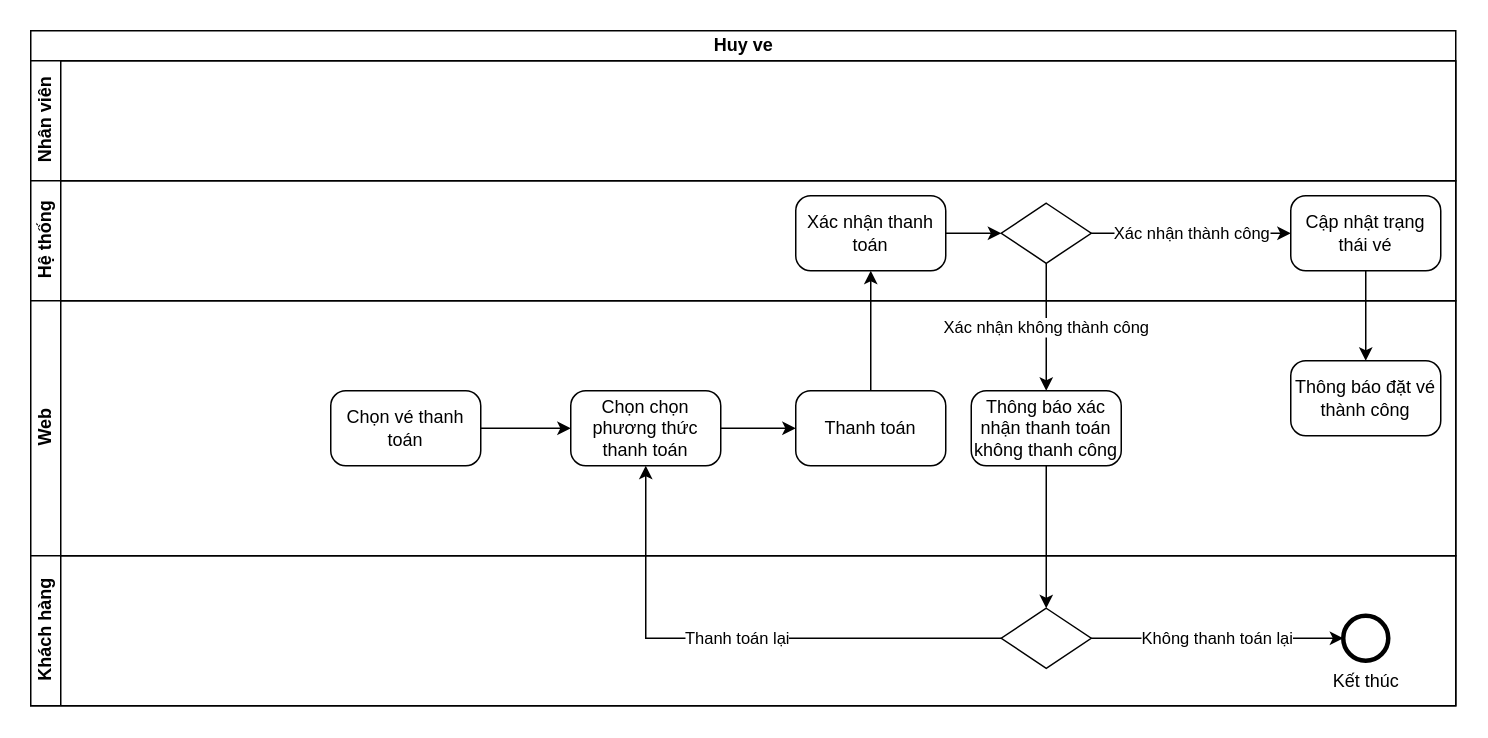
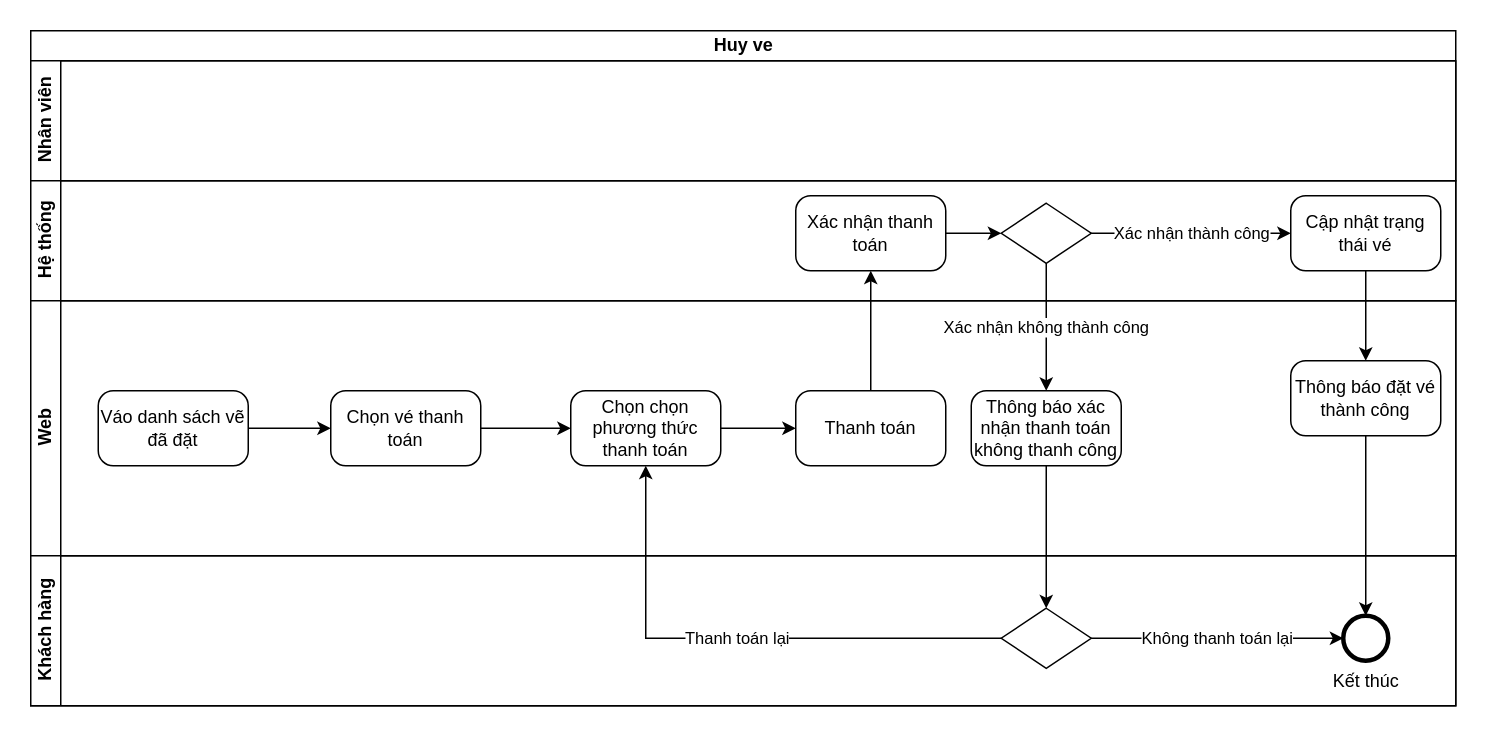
  <mxCell id="0" />
  <mxCell id="1" parent="0" />
  <mxCell id="2" value="Huy ve" style="swimlane;childLayout=stackLayout;resizeParent=1;resizeParentMax=0;horizontal=1;startSize=20;horizontalStack=0;html=1;" vertex="1" parent="1"><mxGeometry x="20" y="20" width="950" height="450" as="geometry" /></mxCell>
  <mxCell id="3" value="Nhân viên" style="swimlane;startSize=20;horizontal=0;html=1;" vertex="1" parent="2"><mxGeometry y="20" width="950" height="80" as="geometry" /></mxCell>
  <mxCell id="4" value="Hệ thống" style="swimlane;startSize=20;horizontal=0;html=1;" vertex="1" parent="2"><mxGeometry y="100" width="950" height="80" as="geometry" /></mxCell>
  <mxCell id="5" value="Xác nhận thanh toán" style="points=[[0.25,0,0],[0.5,0,0],[0.75,0,0],[1,0.25,0],[1,0.5,0],[1,0.75,0],[0.75,1,0],[0.5,1,0],[0.25,1,0],[0,0.75,0],[0,0.5,0],[0,0.25,0]];shape=mxgraph.bpmn.task;whiteSpace=wrap;rectStyle=rounded;size=10;html=1;container=1;expand=0;collapsible=0;taskMarker=abstract;" vertex="1" parent="4"><mxGeometry x="510" y="10" width="100" height="50" as="geometry" /></mxCell>
  <mxCell id="6" value="" style="rhombus;whiteSpace=wrap;html=1;" vertex="1" parent="4"><mxGeometry x="647" y="15" width="60" height="40" as="geometry" /></mxCell>
  <mxCell id="7" style="edgeStyle=orthogonalEdgeStyle;rounded=0;orthogonalLoop=1;jettySize=auto;html=1;entryX=0;entryY=0.5;entryDx=0;entryDy=0;" edge="1" parent="4" source="5" target="6"><mxGeometry relative="1" as="geometry" /></mxCell>
  <mxCell id="8" value="Cập nhật trạng thái vé" style="points=[[0.25,0,0],[0.5,0,0],[0.75,0,0],[1,0.25,0],[1,0.5,0],[1,0.75,0],[0.75,1,0],[0.5,1,0],[0.25,1,0],[0,0.75,0],[0,0.5,0],[0,0.25,0]];shape=mxgraph.bpmn.task;whiteSpace=wrap;rectStyle=rounded;size=10;html=1;container=1;expand=0;collapsible=0;taskMarker=abstract;" vertex="1" parent="4"><mxGeometry x="840" y="10" width="100" height="50" as="geometry" /></mxCell>
  <mxCell id="9" value="Xác nhận thành công" style="edgeStyle=orthogonalEdgeStyle;rounded=0;orthogonalLoop=1;jettySize=auto;html=1;" edge="1" parent="4" source="6" target="8"><mxGeometry relative="1" as="geometry" /></mxCell>
  <mxCell id="10" value="Web" style="swimlane;startSize=20;horizontal=0;html=1;" vertex="1" parent="2"><mxGeometry y="180" width="950" height="170" as="geometry" /></mxCell>
+ <mxCell id="11" value="Váo danh sách vẽ đã đặt" style="points=[[0.25,0,0],[0.5,0,0],[0.75,0,0],[1,0.25,0],[1,0.5,0],[1,0.75,0],[0.75,1,0],[0.5,1,0],[0.25,1,0],[0,0.75,0],[0,0.5,0],[0,0.25,0]];shape=mxgraph.bpmn.task;whiteSpace=wrap;rectStyle=rounded;size=10;html=1;container=1;expand=0;collapsible=0;taskMarker=abstract;" vertex="1" parent="10"><mxGeometry x="45" y="60" width="100" height="50" as="geometry" /></mxCell>
  <mxCell id="12" value="Chọn vé thanh toán" style="points=[[0.25,0,0],[0.5,0,0],[0.75,0,0],[1,0.25,0],[1,0.5,0],[1,0.75,0],[0.75,1,0],[0.5,1,0],[0.25,1,0],[0,0.75,0],[0,0.5,0],[0,0.25,0]];shape=mxgraph.bpmn.task;whiteSpace=wrap;rectStyle=rounded;size=10;html=1;container=1;expand=0;collapsible=0;taskMarker=abstract;" vertex="1" parent="10"><mxGeometry x="200" y="60" width="100" height="50" as="geometry" /></mxCell>
+ <mxCell id="13" style="edgeStyle=orthogonalEdgeStyle;rounded=0;orthogonalLoop=1;jettySize=auto;html=1;entryX=0;entryY=0.5;entryDx=0;entryDy=0;entryPerimeter=0;" edge="1" parent="10" source="11" target="12"><mxGeometry relative="1" as="geometry" /></mxCell>
  <mxCell id="14" value="Chọn chọn phương thức thanh toán" style="points=[[0.25,0,0],[0.5,0,0],[0.75,0,0],[1,0.25,0],[1,0.5,0],[1,0.75,0],[0.75,1,0],[0.5,1,0],[0.25,1,0],[0,0.75,0],[0,0.5,0],[0,0.25,0]];shape=mxgraph.bpmn.task;whiteSpace=wrap;rectStyle=rounded;size=10;html=1;container=1;expand=0;collapsible=0;taskMarker=abstract;" vertex="1" parent="10"><mxGeometry x="360" y="60" width="100" height="50" as="geometry" /></mxCell>
  <mxCell id="15" style="edgeStyle=orthogonalEdgeStyle;rounded=0;orthogonalLoop=1;jettySize=auto;html=1;entryX=0;entryY=0.5;entryDx=0;entryDy=0;entryPerimeter=0;" edge="1" parent="10" source="12" target="14"><mxGeometry relative="1" as="geometry" /></mxCell>
  <mxCell id="16" value="Thanh toán" style="points=[[0.25,0,0],[0.5,0,0],[0.75,0,0],[1,0.25,0],[1,0.5,0],[1,0.75,0],[0.75,1,0],[0.5,1,0],[0.25,1,0],[0,0.75,0],[0,0.5,0],[0,0.25,0]];shape=mxgraph.bpmn.task;whiteSpace=wrap;rectStyle=rounded;size=10;html=1;container=1;expand=0;collapsible=0;taskMarker=abstract;" vertex="1" parent="10"><mxGeometry x="510" y="60" width="100" height="50" as="geometry" /></mxCell>
  <mxCell id="17" style="edgeStyle=orthogonalEdgeStyle;rounded=0;orthogonalLoop=1;jettySize=auto;html=1;entryX=0;entryY=0.5;entryDx=0;entryDy=0;entryPerimeter=0;" edge="1" parent="10" source="14" target="16"><mxGeometry relative="1" as="geometry" /></mxCell>
  <mxCell id="18" value="Thông báo đặt vé thành công" style="points=[[0.25,0,0],[0.5,0,0],[0.75,0,0],[1,0.25,0],[1,0.5,0],[1,0.75,0],[0.75,1,0],[0.5,1,0],[0.25,1,0],[0,0.75,0],[0,0.5,0],[0,0.25,0]];shape=mxgraph.bpmn.task;whiteSpace=wrap;rectStyle=rounded;size=10;html=1;container=1;expand=0;collapsible=0;taskMarker=abstract;" vertex="1" parent="10"><mxGeometry x="840" y="40" width="100" height="50" as="geometry" /></mxCell>
  <mxCell id="19" value="Thông báo xác nhận thanh toán không thanh công" style="points=[[0.25,0,0],[0.5,0,0],[0.75,0,0],[1,0.25,0],[1,0.5,0],[1,0.75,0],[0.75,1,0],[0.5,1,0],[0.25,1,0],[0,0.75,0],[0,0.5,0],[0,0.25,0]];shape=mxgraph.bpmn.task;whiteSpace=wrap;rectStyle=rounded;size=10;html=1;container=1;expand=0;collapsible=0;taskMarker=abstract;" vertex="1" parent="10"><mxGeometry x="627" y="60" width="100" height="50" as="geometry" /></mxCell>
  <mxCell id="20" value="Khách hàng" style="swimlane;startSize=20;horizontal=0;html=1;" vertex="1" parent="2"><mxGeometry y="350" width="950" height="100" as="geometry" /></mxCell>
  <mxCell id="21" value="Kết thúc" style="points=[[0.145,0.145,0],[0.5,0,0],[0.855,0.145,0],[1,0.5,0],[0.855,0.855,0],[0.5,1,0],[0.145,0.855,0],[0,0.5,0]];shape=mxgraph.bpmn.event;html=1;verticalLabelPosition=bottom;labelBackgroundColor=#ffffff;verticalAlign=top;align=center;perimeter=ellipsePerimeter;outlineConnect=0;aspect=fixed;outline=end;symbol=terminate2;" vertex="1" parent="20"><mxGeometry x="875" y="40" width="30" height="30" as="geometry" /></mxCell>
  <mxCell id="22" value="" style="rhombus;whiteSpace=wrap;html=1;" vertex="1" parent="20"><mxGeometry x="647" y="35" width="60" height="40" as="geometry" /></mxCell>
  <mxCell id="23" value="Không thanh toán lại" style="edgeStyle=orthogonalEdgeStyle;rounded=0;orthogonalLoop=1;jettySize=auto;html=1;entryX=0;entryY=0.5;entryDx=0;entryDy=0;entryPerimeter=0;" edge="1" parent="20" source="22" target="21"><mxGeometry relative="1" as="geometry"><mxPoint as="offset" /></mxGeometry></mxCell>
  <mxCell id="24" style="edgeStyle=orthogonalEdgeStyle;rounded=0;orthogonalLoop=1;jettySize=auto;html=1;entryX=0.5;entryY=1;entryDx=0;entryDy=0;entryPerimeter=0;" edge="1" parent="2" source="16" target="5"><mxGeometry relative="1" as="geometry"><mxPoint x="560" y="230" as="targetPoint" /></mxGeometry></mxCell>
  <mxCell id="25" style="edgeStyle=orthogonalEdgeStyle;rounded=0;orthogonalLoop=1;jettySize=auto;html=1;entryX=0.5;entryY=0;entryDx=0;entryDy=0;entryPerimeter=0;" edge="1" parent="2" source="8" target="18"><mxGeometry relative="1" as="geometry"><mxPoint x="830" y="320" as="targetPoint" /></mxGeometry></mxCell>
  <mxCell id="26" value="Xác nhận không thành công" style="edgeStyle=orthogonalEdgeStyle;rounded=0;orthogonalLoop=1;jettySize=auto;html=1;exitX=0.5;exitY=1;exitDx=0;exitDy=0;" edge="1" parent="2" source="6" target="19"><mxGeometry relative="1" as="geometry"><mxPoint x="690" y="310" as="targetPoint" /></mxGeometry></mxCell>
  <mxCell id="27" style="edgeStyle=orthogonalEdgeStyle;rounded=0;orthogonalLoop=1;jettySize=auto;html=1;exitX=0.5;exitY=1;exitDx=0;exitDy=0;exitPerimeter=0;entryX=0.5;entryY=0;entryDx=0;entryDy=0;" edge="1" parent="2" source="19" target="22"><mxGeometry relative="1" as="geometry"><mxPoint x="690" y="470" as="targetPoint" /></mxGeometry></mxCell>
+ <mxCell id="28" style="edgeStyle=orthogonalEdgeStyle;rounded=0;orthogonalLoop=1;jettySize=auto;html=1;entryX=0.5;entryY=0;entryDx=0;entryDy=0;entryPerimeter=0;" edge="1" parent="2" source="18" target="21"><mxGeometry relative="1" as="geometry" /></mxCell>
  <mxCell id="29" value="Thanh toán lại" style="edgeStyle=orthogonalEdgeStyle;rounded=0;orthogonalLoop=1;jettySize=auto;html=1;exitX=0;exitY=0.5;exitDx=0;exitDy=0;entryX=0.5;entryY=1;entryDx=0;entryDy=0;entryPerimeter=0;" edge="1" parent="2" source="22" target="14"><mxGeometry relative="1" as="geometry" /></mxCell>
